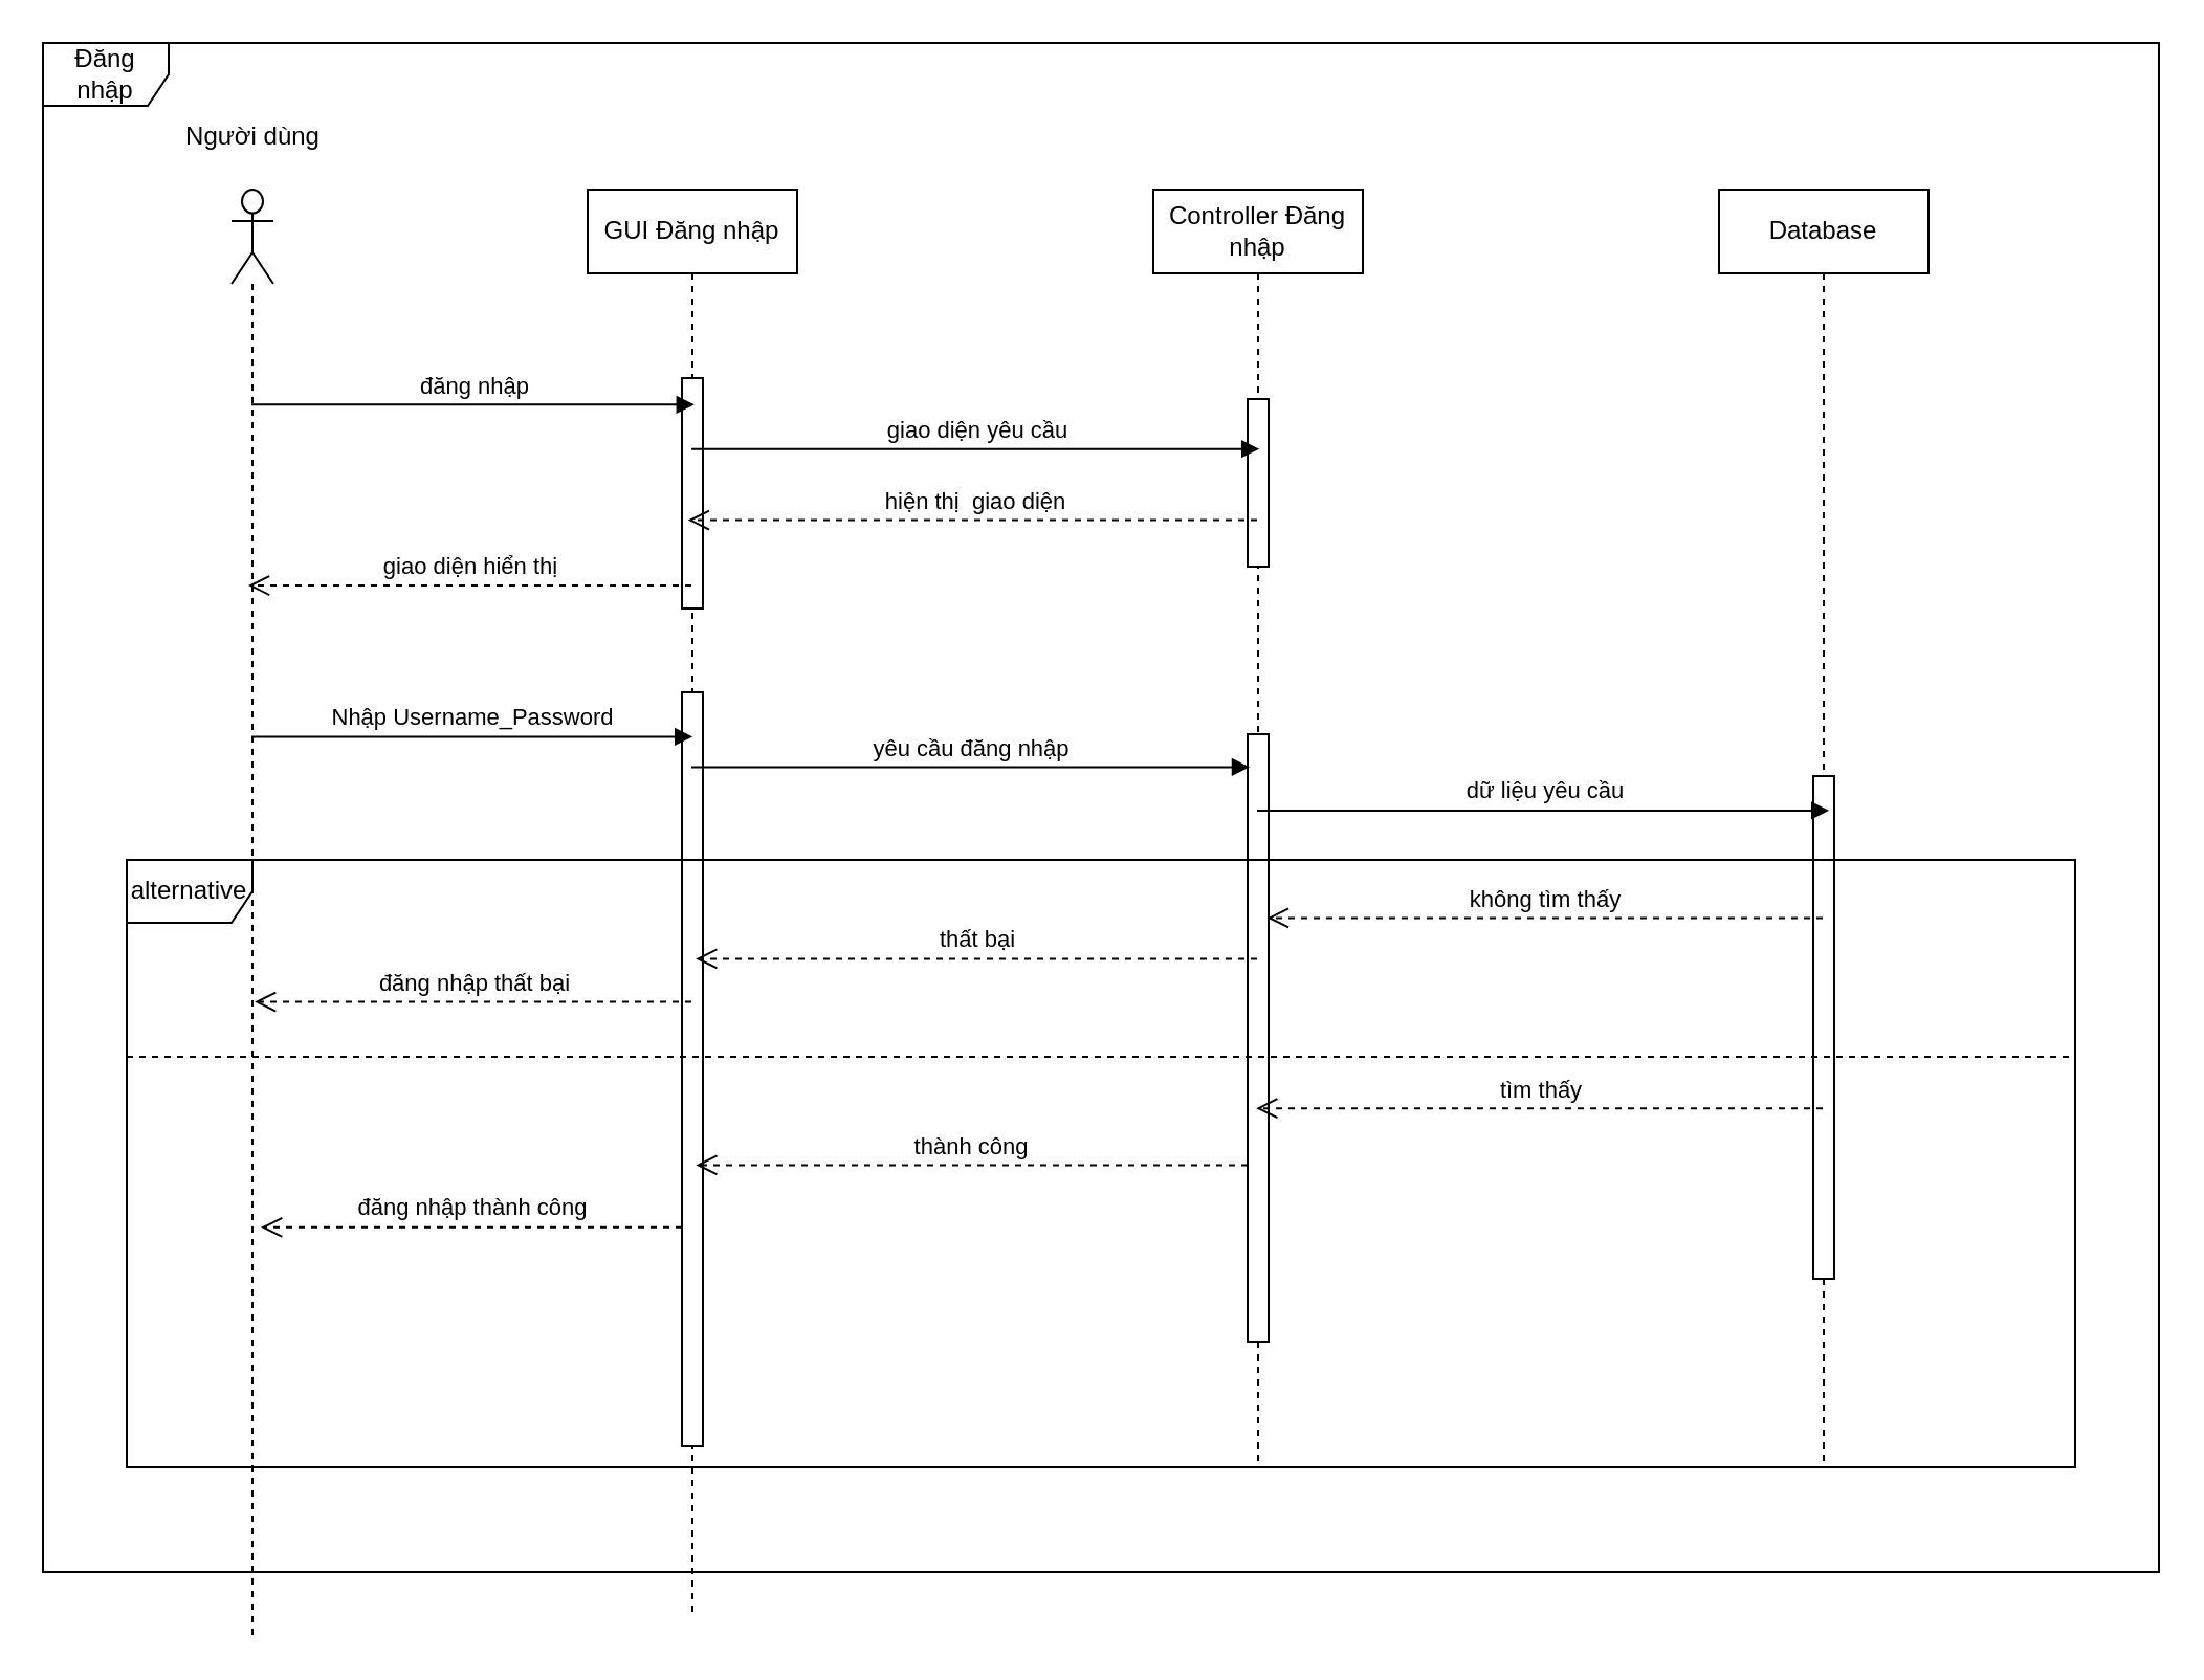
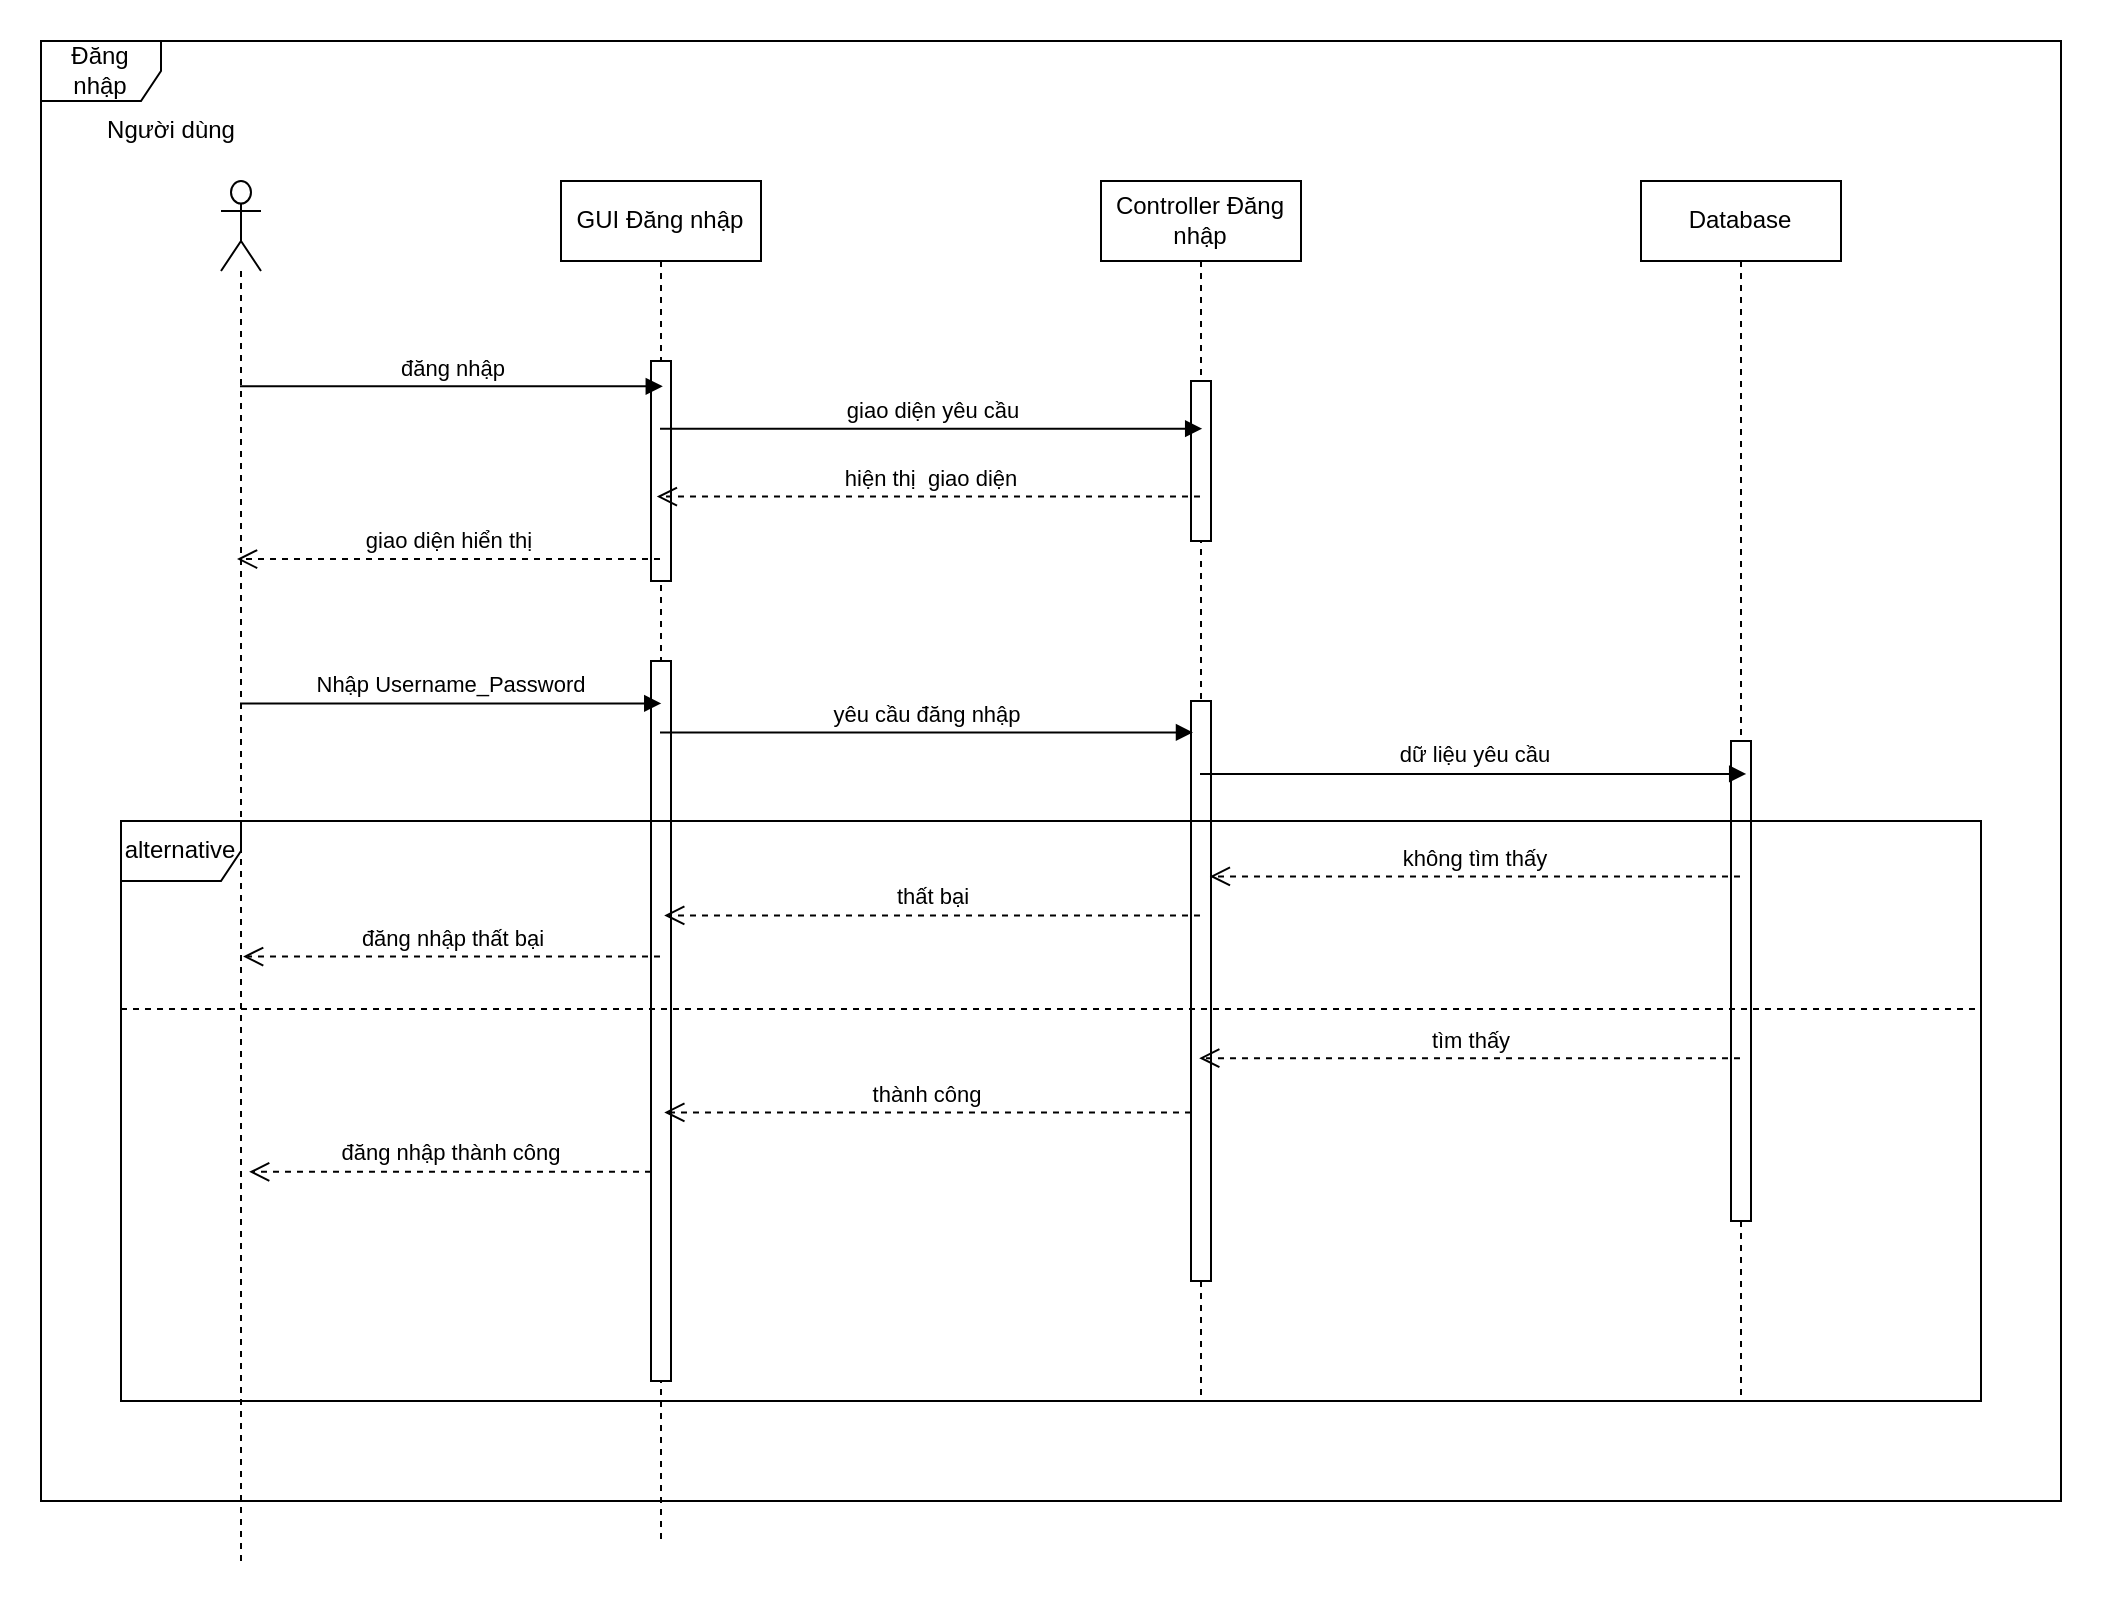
  <mxCell id="0" />
  <mxCell id="1" parent="0" />
  <mxCell id="2" value="Đăng nhập" style="shape=umlFrame;whiteSpace=wrap;html=1;pointerEvents=0;" vertex="1" parent="1"><mxGeometry x="20" y="20" width="1010" height="730" as="geometry" /></mxCell>
  <mxCell id="3" value="" style="shape=umlLifeline;perimeter=lifelinePerimeter;whiteSpace=wrap;html=1;container=1;dropTarget=0;collapsible=0;recursiveResize=0;outlineConnect=0;portConstraint=eastwest;newEdgeStyle={&quot;curved&quot;:0,&quot;rounded&quot;:0};participant=umlActor;size=45;" vertex="1" parent="1"><mxGeometry x="110" y="90" width="20" height="690" as="geometry" /></mxCell>
  <mxCell id="4" value="GUI Đăng nhập" style="shape=umlLifeline;perimeter=lifelinePerimeter;whiteSpace=wrap;html=1;container=1;dropTarget=0;collapsible=0;recursiveResize=0;outlineConnect=0;portConstraint=eastwest;newEdgeStyle={&quot;curved&quot;:0,&quot;rounded&quot;:0};" vertex="1" parent="1"><mxGeometry x="280" y="90" width="100" height="680" as="geometry" /></mxCell>
  <mxCell id="5" value="" style="html=1;points=[[0,0,0,0,5],[0,1,0,0,-5],[1,0,0,0,5],[1,1,0,0,-5]];perimeter=orthogonalPerimeter;outlineConnect=0;targetShapes=umlLifeline;portConstraint=eastwest;newEdgeStyle={&quot;curved&quot;:0,&quot;rounded&quot;:0};" vertex="1" parent="4"><mxGeometry x="45" y="90" width="10" height="110" as="geometry" /></mxCell>
  <mxCell id="6" value="" style="html=1;points=[[0,0,0,0,5],[0,1,0,0,-5],[1,0,0,0,5],[1,1,0,0,-5]];perimeter=orthogonalPerimeter;outlineConnect=0;targetShapes=umlLifeline;portConstraint=eastwest;newEdgeStyle={&quot;curved&quot;:0,&quot;rounded&quot;:0};" vertex="1" parent="4"><mxGeometry x="45" y="240" width="10" height="360" as="geometry" /></mxCell>
- <mxCell id="7" value="Người dùng" style="text;html=1;align=center;verticalAlign=middle;resizable=0;points=[];autosize=1;strokeColor=none;fillColor=none;" vertex="1" parent="1"><mxGeometry x="75" y="50" width="90" height="30" as="geometry" /></mxCell>
+ <mxCell id="7" value="Người dùng" style="text;html=1;align=center;verticalAlign=middle;resizable=0;points=[];autosize=1;strokeColor=none;fillColor=none;" vertex="1" parent="1"><mxGeometry x="40" y="50" width="90" height="30" as="geometry" /></mxCell>
  <mxCell id="8" value="Controller Đăng nhập" style="shape=umlLifeline;perimeter=lifelinePerimeter;whiteSpace=wrap;html=1;container=1;dropTarget=0;collapsible=0;recursiveResize=0;outlineConnect=0;portConstraint=eastwest;newEdgeStyle={&quot;curved&quot;:0,&quot;rounded&quot;:0};" vertex="1" parent="1"><mxGeometry x="550" y="90" width="100" height="610" as="geometry" /></mxCell>
  <mxCell id="9" value="" style="html=1;points=[[0,0,0,0,5],[0,1,0,0,-5],[1,0,0,0,5],[1,1,0,0,-5]];perimeter=orthogonalPerimeter;outlineConnect=0;targetShapes=umlLifeline;portConstraint=eastwest;newEdgeStyle={&quot;curved&quot;:0,&quot;rounded&quot;:0};" vertex="1" parent="8"><mxGeometry x="45" y="100" width="10" height="80" as="geometry" /></mxCell>
  <mxCell id="10" value="" style="html=1;points=[[0,0,0,0,5],[0,1,0,0,-5],[1,0,0,0,5],[1,1,0,0,-5]];perimeter=orthogonalPerimeter;outlineConnect=0;targetShapes=umlLifeline;portConstraint=eastwest;newEdgeStyle={&quot;curved&quot;:0,&quot;rounded&quot;:0};" vertex="1" parent="8"><mxGeometry x="45" y="260" width="10" height="290" as="geometry" /></mxCell>
  <mxCell id="11" value="Database" style="shape=umlLifeline;perimeter=lifelinePerimeter;whiteSpace=wrap;html=1;container=1;dropTarget=0;collapsible=0;recursiveResize=0;outlineConnect=0;portConstraint=eastwest;newEdgeStyle={&quot;curved&quot;:0,&quot;rounded&quot;:0};" vertex="1" parent="1"><mxGeometry x="820" y="90" width="100" height="610" as="geometry" /></mxCell>
  <mxCell id="12" value="" style="html=1;points=[[0,0,0,0,5],[0,1,0,0,-5],[1,0,0,0,5],[1,1,0,0,-5]];perimeter=orthogonalPerimeter;outlineConnect=0;targetShapes=umlLifeline;portConstraint=eastwest;newEdgeStyle={&quot;curved&quot;:0,&quot;rounded&quot;:0};" vertex="1" parent="11"><mxGeometry x="45" y="280" width="10" height="240" as="geometry" /></mxCell>
  <mxCell id="13" value="giao diện yêu cầu" style="html=1;verticalAlign=bottom;endArrow=block;curved=0;rounded=0;entryX=0.506;entryY=0.203;entryDx=0;entryDy=0;entryPerimeter=0;" edge="1" parent="1" source="4" target="8"><mxGeometry width="80" relative="1" as="geometry"><mxPoint x="530" y="340" as="sourcePoint" /><mxPoint x="610" y="340" as="targetPoint" /></mxGeometry></mxCell>
  <mxCell id="14" value="yêu cầu đăng nhập" style="html=1;verticalAlign=bottom;endArrow=block;curved=0;rounded=0;entryX=0.46;entryY=0.452;entryDx=0;entryDy=0;entryPerimeter=0;" edge="1" parent="1" source="4" target="8"><mxGeometry width="80" relative="1" as="geometry"><mxPoint x="530" y="540" as="sourcePoint" /><mxPoint x="610" y="540" as="targetPoint" /></mxGeometry></mxCell>
  <mxCell id="15" value="dữ liệu yêu cầu" style="html=1;verticalAlign=bottom;endArrow=block;curved=0;rounded=0;entryX=0.526;entryY=0.486;entryDx=0;entryDy=0;entryPerimeter=0;" edge="1" parent="1" source="8" target="11"><mxGeometry width="80" relative="1" as="geometry"><mxPoint x="530" y="340" as="sourcePoint" /><mxPoint x="610" y="340" as="targetPoint" /></mxGeometry></mxCell>
  <mxCell id="16" value="giao diện hiển thị" style="html=1;verticalAlign=bottom;endArrow=open;dashed=1;endSize=8;curved=0;rounded=0;entryX=0.4;entryY=0.274;entryDx=0;entryDy=0;entryPerimeter=0;" edge="1" parent="1" source="4" target="3"><mxGeometry relative="1" as="geometry"><mxPoint x="610" y="440" as="sourcePoint" /><mxPoint x="530" y="440" as="targetPoint" /></mxGeometry></mxCell>
  <mxCell id="17" value="hiện thị&amp;nbsp; giao diện" style="html=1;verticalAlign=bottom;endArrow=open;dashed=1;endSize=8;curved=0;rounded=0;entryX=0.479;entryY=0.232;entryDx=0;entryDy=0;entryPerimeter=0;" edge="1" parent="1" source="8" target="4"><mxGeometry x="-0.006" relative="1" as="geometry"><mxPoint x="610" y="420" as="sourcePoint" /><mxPoint x="530" y="420" as="targetPoint" /><mxPoint as="offset" /></mxGeometry></mxCell>
  <mxCell id="18" value="đăng nhập" style="html=1;verticalAlign=bottom;endArrow=block;curved=0;rounded=0;entryX=0.509;entryY=0.151;entryDx=0;entryDy=0;entryPerimeter=0;" edge="1" parent="1" source="3" target="4"><mxGeometry width="80" relative="1" as="geometry"><mxPoint x="530" y="420" as="sourcePoint" /><mxPoint x="610" y="420" as="targetPoint" /></mxGeometry></mxCell>
  <mxCell id="19" value="Nhập Username_Password" style="html=1;verticalAlign=bottom;endArrow=block;curved=0;rounded=0;entryX=0.513;entryY=0.059;entryDx=0;entryDy=0;entryPerimeter=0;" edge="1" parent="1" source="3" target="6"><mxGeometry width="80" relative="1" as="geometry"><mxPoint x="530" y="420" as="sourcePoint" /><mxPoint x="610" y="420" as="targetPoint" /></mxGeometry></mxCell>
  <mxCell id="20" value="alternative" style="shape=umlFrame;whiteSpace=wrap;html=1;pointerEvents=0;" vertex="1" parent="1"><mxGeometry x="60" y="410" width="930" height="290" as="geometry" /></mxCell>
  <mxCell id="21" value="không tìm thấy" style="html=1;verticalAlign=bottom;endArrow=open;dashed=1;endSize=8;curved=0;rounded=0;entryX=0.544;entryY=0.57;entryDx=0;entryDy=0;entryPerimeter=0;" edge="1" parent="1" source="11" target="8"><mxGeometry relative="1" as="geometry"><mxPoint x="610" y="420" as="sourcePoint" /><mxPoint x="530" y="420" as="targetPoint" /></mxGeometry></mxCell>
  <mxCell id="22" value="thất bại" style="html=1;verticalAlign=bottom;endArrow=open;dashed=1;endSize=8;curved=0;rounded=0;entryX=0.516;entryY=0.54;entryDx=0;entryDy=0;entryPerimeter=0;" edge="1" parent="1" source="8" target="4"><mxGeometry relative="1" as="geometry"><mxPoint x="610" y="420" as="sourcePoint" /><mxPoint x="530" y="420" as="targetPoint" /></mxGeometry></mxCell>
  <mxCell id="23" value="đăng nhập thất bại" style="html=1;verticalAlign=bottom;endArrow=open;dashed=1;endSize=8;curved=0;rounded=0;entryX=0.552;entryY=0.562;entryDx=0;entryDy=0;entryPerimeter=0;" edge="1" parent="1" source="4" target="3"><mxGeometry relative="1" as="geometry"><mxPoint x="610" y="420" as="sourcePoint" /><mxPoint x="530" y="420" as="targetPoint" /></mxGeometry></mxCell>
  <mxCell id="24" value="" style="line;strokeWidth=1;fillColor=none;align=left;verticalAlign=middle;spacingTop=-1;spacingLeft=3;spacingRight=3;rotatable=0;labelPosition=right;points=[];portConstraint=eastwest;strokeColor=inherit;dashed=1;" vertex="1" parent="1"><mxGeometry x="60" y="500" width="930" height="8" as="geometry" /></mxCell>
  <mxCell id="25" value="tìm thấy" style="html=1;verticalAlign=bottom;endArrow=open;dashed=1;endSize=8;curved=0;rounded=0;entryX=0.491;entryY=0.719;entryDx=0;entryDy=0;entryPerimeter=0;" edge="1" parent="1" source="11" target="8"><mxGeometry relative="1" as="geometry"><mxPoint x="610" y="490" as="sourcePoint" /><mxPoint x="530" y="490" as="targetPoint" /></mxGeometry></mxCell>
  <mxCell id="26" value="thành công" style="html=1;verticalAlign=bottom;endArrow=open;dashed=1;endSize=8;curved=0;rounded=0;entryX=0.664;entryY=0.627;entryDx=0;entryDy=0;entryPerimeter=0;" edge="1" parent="1" source="10" target="6"><mxGeometry x="-0.0" relative="1" as="geometry"><mxPoint x="610" y="490" as="sourcePoint" /><mxPoint x="530" y="490" as="targetPoint" /><mxPoint as="offset" /></mxGeometry></mxCell>
  <mxCell id="27" value="đăng nhập thành công" style="html=1;verticalAlign=bottom;endArrow=open;dashed=1;endSize=8;curved=0;rounded=0;entryX=0.703;entryY=0.718;entryDx=0;entryDy=0;entryPerimeter=0;" edge="1" parent="1" source="6" target="3"><mxGeometry relative="1" as="geometry"><mxPoint x="610" y="490" as="sourcePoint" /><mxPoint x="530" y="490" as="targetPoint" /></mxGeometry></mxCell>
